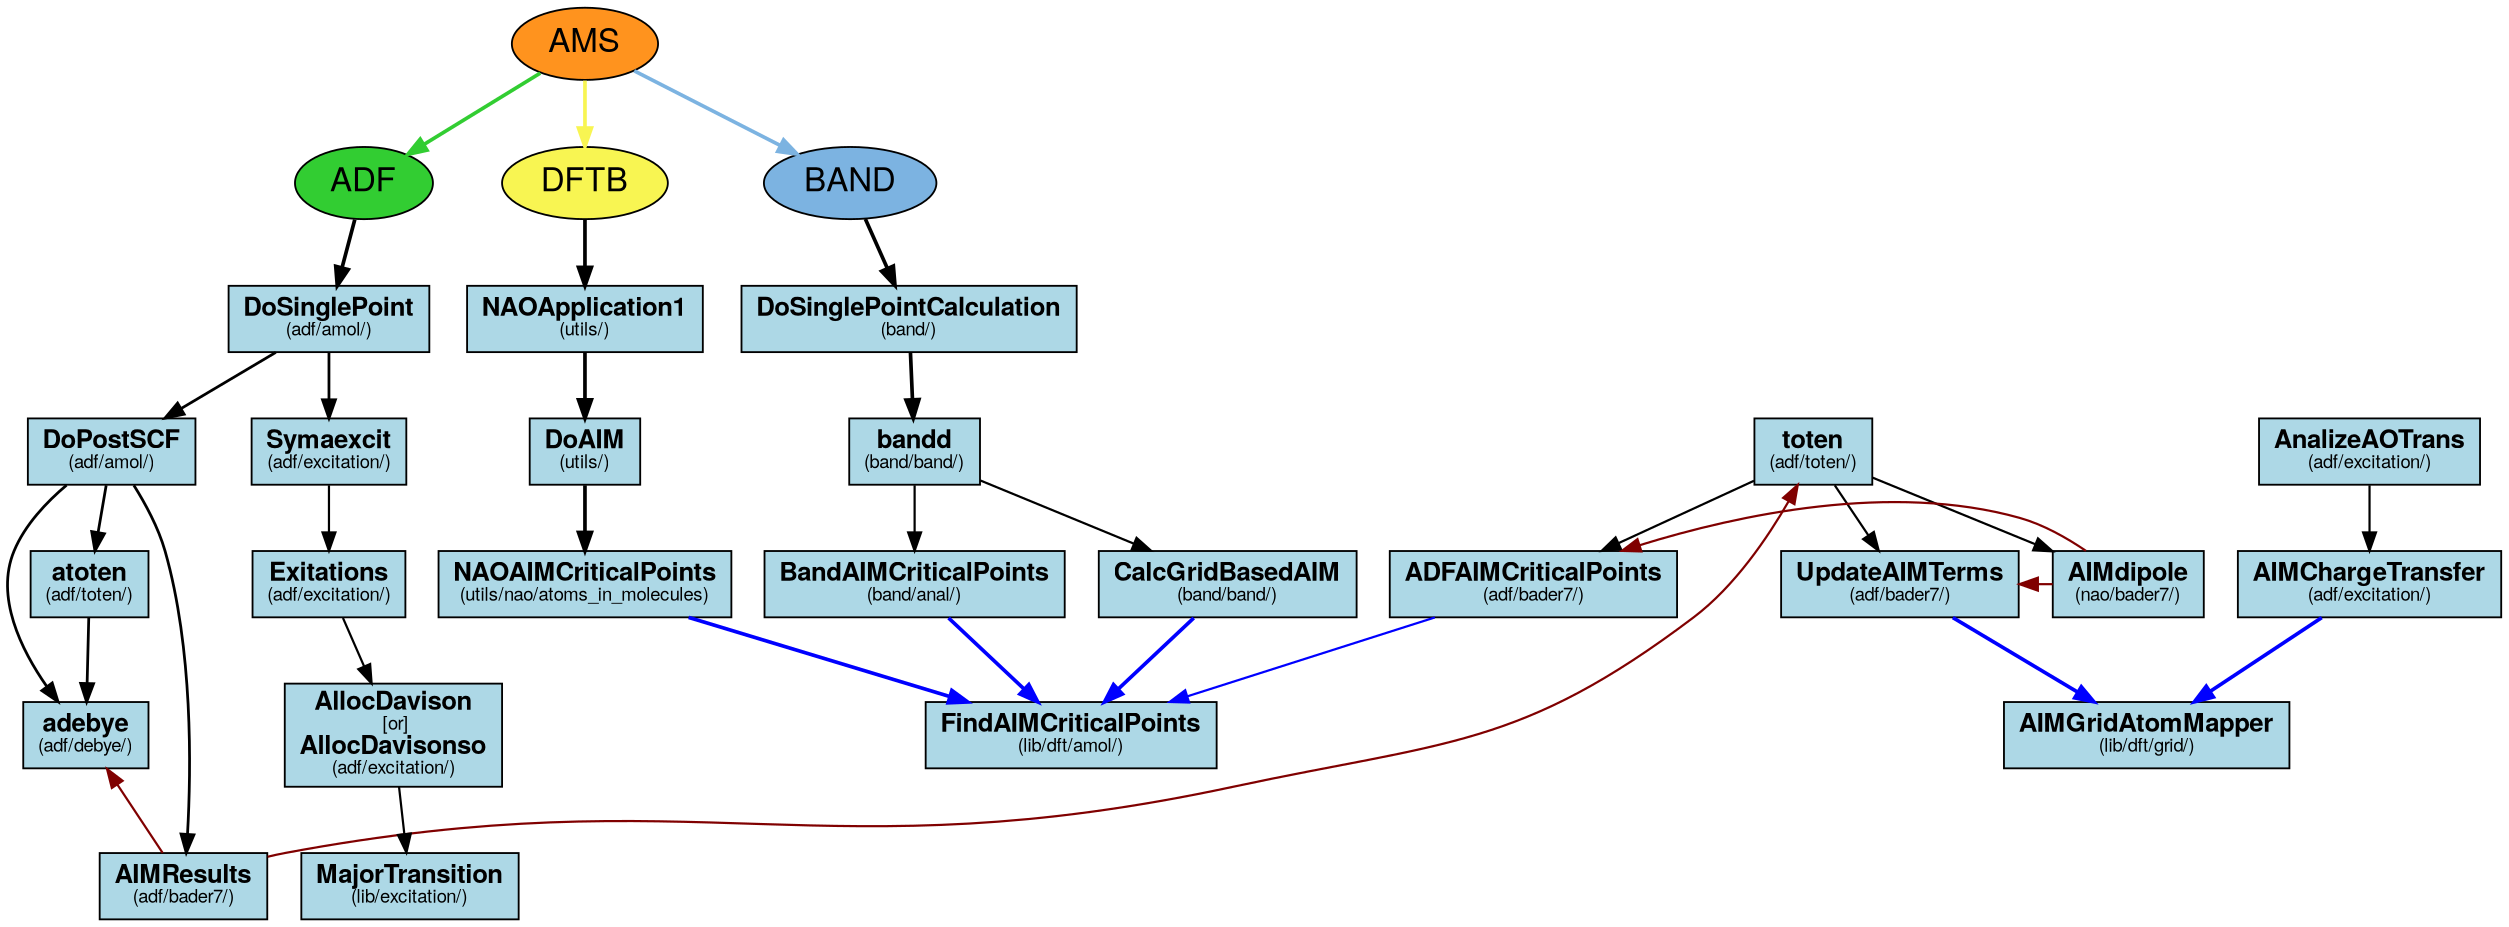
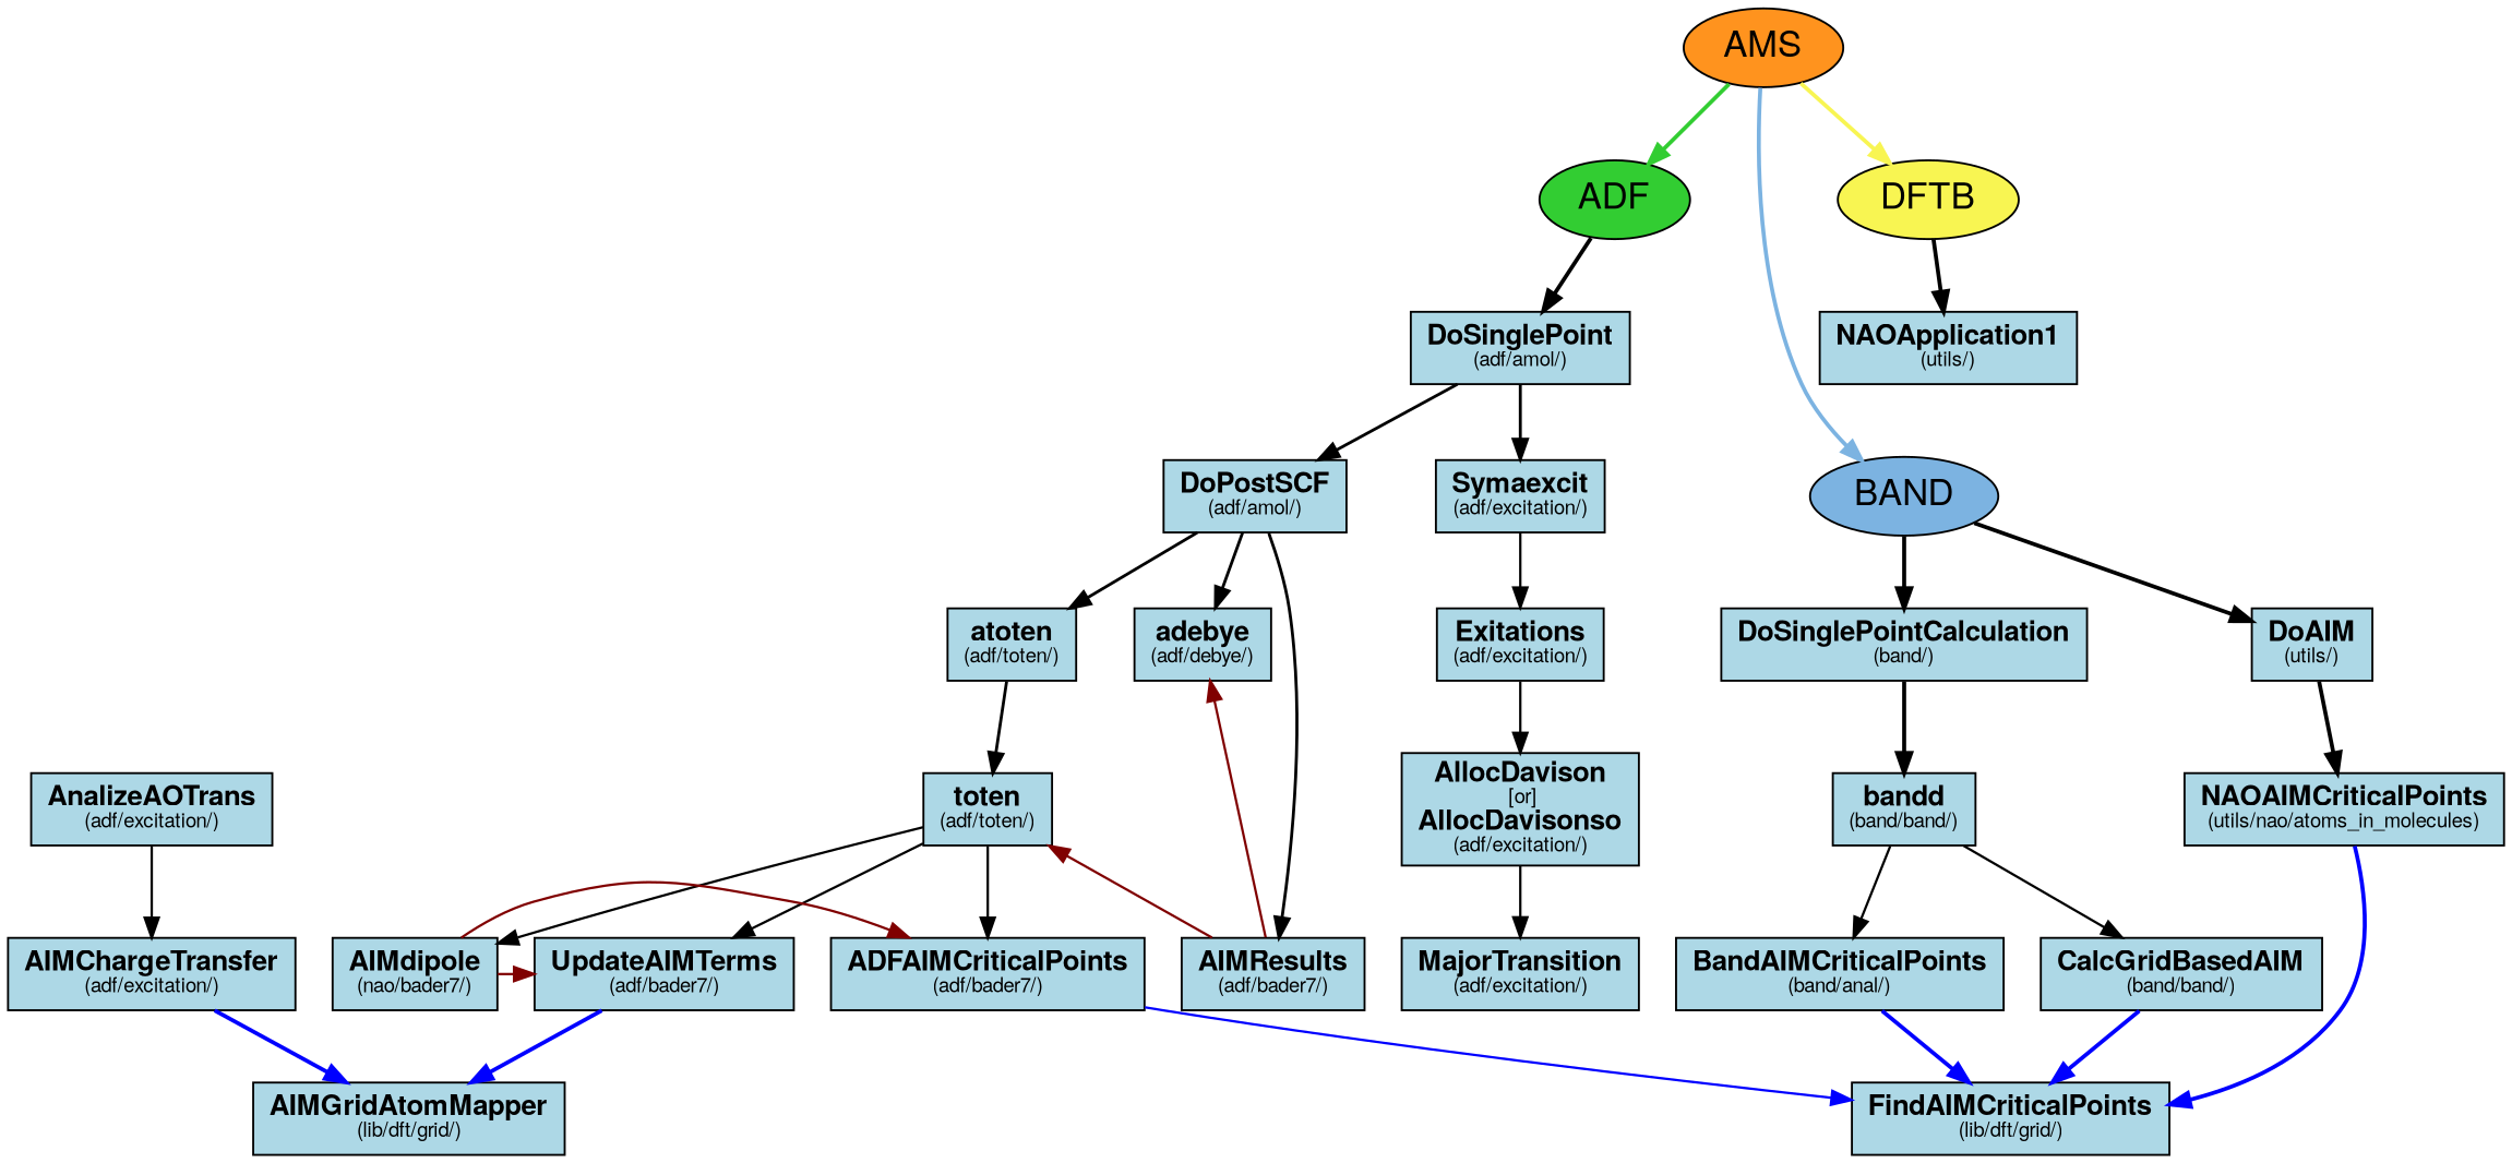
  digraph {
    fontname="Helvetica,Arial,sans-serif"
    rankdir=TB
    node [fillcolor="#ADD8E6" fontcolor="#000000" fontname="Helvetica,Arial,sans-serif" shape=box style=filled]
    edge [color="#000000" fontname="Helvetica,Arial,sans-serif" penwidth=2]
    AMS [fillcolor="#ff931e" fontsize=18 fontweight=bold shape=ellipse]
    ADF [fillcolor="#32CD32" fontsize=18 fontweight=bold shape=ellipse]
    BAND [fillcolor="#7cb3e1" fontsize=18 fontweight=bold shape=ellipse]
    DFTB [fillcolor="#f8f552" fontsize=18 fontweight=bold shape=ellipse]
    n5 [label=<<b>DoSinglePoint</b><br/><font point-size="10">(adf/amol/)</font>>]
    n6 [label=<<b>DoSinglePointCalculation</b><br/><font point-size="10">(band/)</font>>]
    n7 [label=<<b>NAOApplication1</b><br/><font point-size="10">(utils/)</font>>]
    n8 [label=<<b>DoPostSCF</b><br/><font point-size="10">(adf/amol/)</font>>]
    n9 [label=<<b>Symaexcit</b><br/><font point-size="10">(adf/excitation/)</font>>]
    n10 [label=<<b>bandd</b><br/><font point-size="10">(band/band/)</font>>]
    n11 [label=<<b>DoAIM</b><br/><font point-size="10">(utils/)</font>>]
    n12 [label=<<b>atoten</b><br/><font point-size="10">(adf/toten/)</font>>]
    n13 [label=<<b>adebye</b><br/><font point-size="10">(adf/debye/)</font>>]
    n14 [label=<<b>AIMResults</b><br/><font point-size="10">(adf/bader7/)</font>>]
    n15 [label=<<b>Exitations</b><br/><font point-size="10">(adf/excitation/)</font>>]
    n16 [label=<<b>toten</b><br/><font point-size="10">(adf/toten/)</font>>]
    n17 [label=<<b>AllocDavison</b><br/><font point-size="10"> [or]<br/></font><b>AllocDavisonso</b><br/><font point-size="10">(adf/excitation/)</font>>]
    n18 [label=<<b>CalcGridBasedAIM</b><br/><font point-size="10">(band/band/)</font>>]
    n19 [label=<<b>BandAIMCriticalPoints</b><br/><font point-size="10">(band/anal/)</font>>]
    n20 [label=<<b>NAOAIMCriticalPoints</b><br/><font point-size="10">(utils/nao/atoms_in_molecules)</font>>]
-   n21 [label=<<b>FindAIMCriticalPoints</b><br/><font point-size="10">(lib/dft/amol/)</font>>]
+   n21 [label=<<b>FindAIMCriticalPoints</b><br/><font point-size="10">(lib/dft/grid/)</font>>]
    n22 [label=<<b>AIMGridAtomMapper</b><br/><font point-size="10">(lib/dft/grid/)</font>>]
    n23 [label=<<b>ADFAIMCriticalPoints</b><br/><font point-size="10">(adf/bader7/)</font>>]
    n24 [label=<<b>UpdateAIMTerms</b><br/><font point-size="10">(adf/bader7/)</font>>]
    n25 [label=<<b>AIMdipole</b><br/><font point-size="10">(nao/bader7/)</font>>]
-   n26 [label=<<b>MajorTransition</b><br/><font point-size="10">(lib/excitation/)</font>>]
+   n26 [label=<<b>MajorTransition</b><br/><font point-size="10">(adf/excitation/)</font>>]
    n27 [label=<<b>AnalizeAOTrans</b><br/><font point-size="10">(adf/excitation/)</font>>]
    n28 [label=<<b>AIMChargeTransfer</b><br/><font point-size="10">(adf/excitation/)</font>>]
    AMS -> ADF [color="#32CD32"]
    AMS -> BAND [color="#7cb3e1"]
    AMS -> DFTB [color="#f8f552"]
    ADF -> n5
    BAND -> n6
    DFTB -> n7
    n5 -> n8 [penwidth=1.5]
    n5 -> n9 [penwidth=1.5]
    n6 -> n10
-   n7 -> n11
+   BAND -> n11
    n8 -> n12 [penwidth=1.5]
    n8 -> n13 [penwidth=1.5]
    n8 -> n14 [penwidth=1.5]
    n9 -> n15 [penwidth=1.2]
    n10 -> n18 [penwidth=1.2]
    n10 -> n19 [penwidth=1.2]
    n11 -> n20
-   n12 -> n13 [penwidth=1.5]
+   n12 -> n16 [penwidth=1.5]
    n13 -> n14 [color="#800000" dir=back penwidth=1.2]
    n15 -> n17 [penwidth=1.2]
    n16 -> n14 [color="#800000" dir=back penwidth=1.2]
    n16 -> n23 [penwidth=1.2]
    n16 -> n24 [penwidth=1.2]
    n16 -> n25 [penwidth=1.2]
    n17 -> n26 [penwidth=1.2]
    n18 -> n21 [color="#0000ff"]
    n19 -> n21 [color="#0000ff"]
    n20 -> n21 [color="#0000ff"]
    n23 -> n21 [color="#0000ff" penwidth=1.2]
    n23 -> n25 [color="#800000" constraint=false dir=back penwidth=1.2]
    n24 -> n22 [color="#0000ff"]
    n24 -> n25 [color="#800000" constraint=false dir=back penwidth=1.2]
    n27 -> n28 [penwidth=1.2]
    n28 -> n22 [color="#0000ff"]
  }
